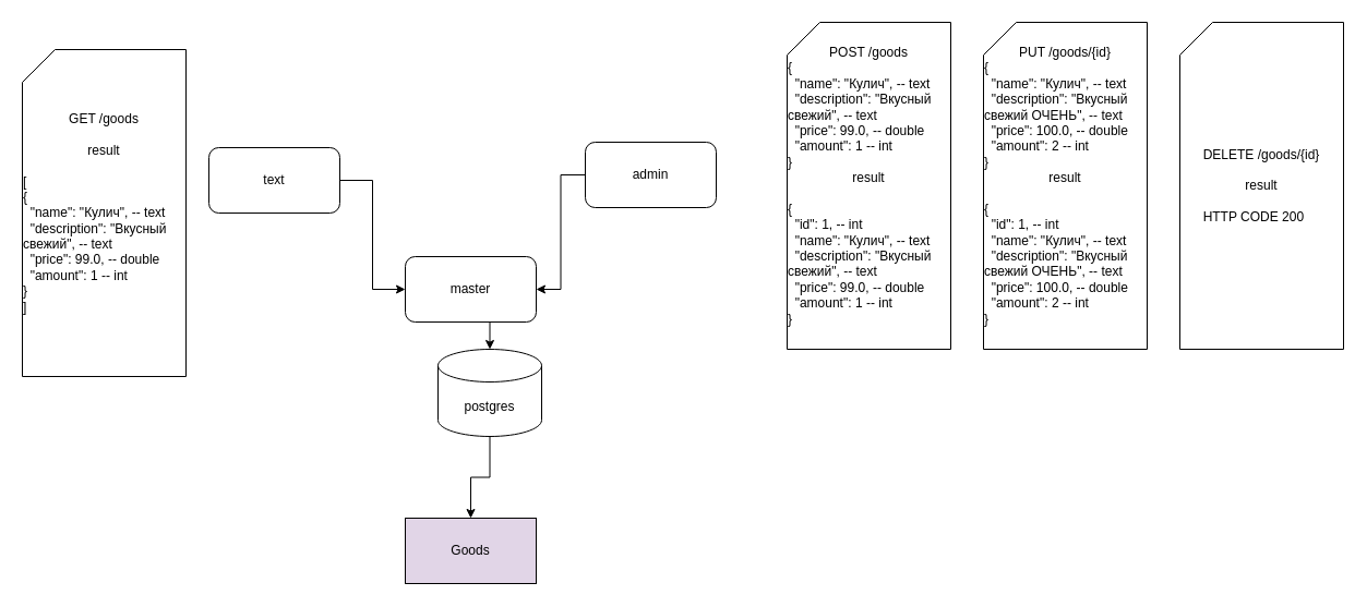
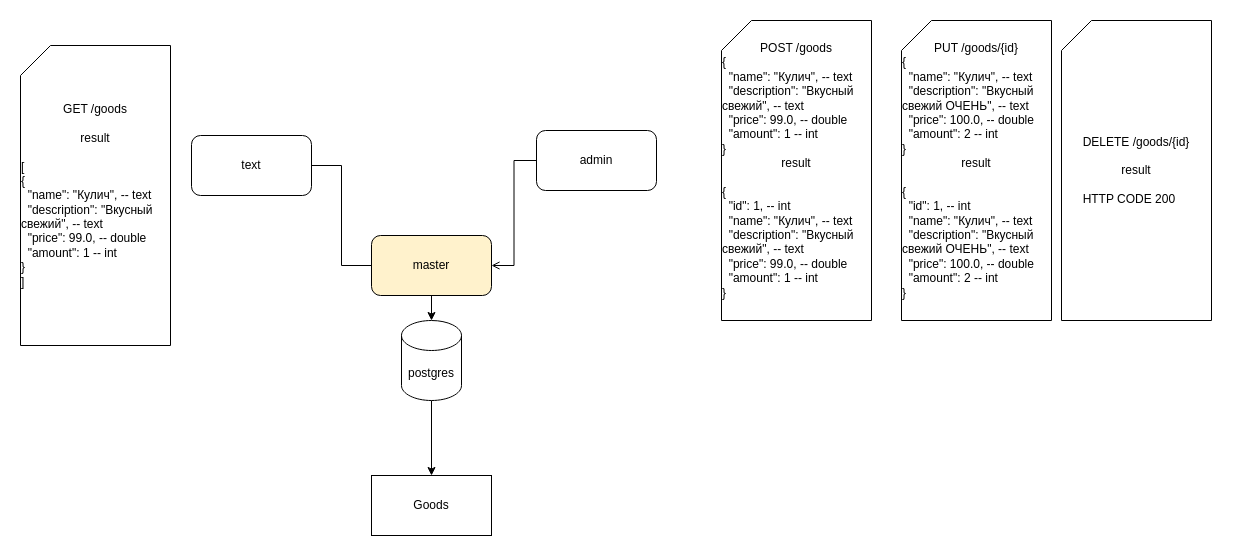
  <mxCell id="0" />
  <mxCell id="1" parent="0" />
  <mxCell id="2" style="edgeStyle=orthogonalEdgeStyle;rounded=0;orthogonalLoop=1;jettySize=auto;html=1;exitX=0.5;exitY=1;exitDx=0;exitDy=0;exitPerimeter=0;entryX=0.5;entryY=0;entryDx=0;entryDy=0;" edge="1" parent="1" source="3" target="4"><mxGeometry relative="1" as="geometry" /></mxCell>
- <mxCell id="3" value="postgres" style="shape=cylinder3;whiteSpace=wrap;html=1;boundedLbl=1;backgroundOutline=1;size=15;" vertex="1" parent="1"><mxGeometry x="401" y="320" width="95" height="80" as="geometry" /></mxCell>
- <mxCell id="4" value="Goods" style="rounded=0;whiteSpace=wrap;html=1;fillColor=#e1d5e7;" vertex="1" parent="1"><mxGeometry x="371" y="475" width="120" height="60" as="geometry" /></mxCell>
- <mxCell id="5" style="edgeStyle=orthogonalEdgeStyle;rounded=0;orthogonalLoop=1;jettySize=auto;html=1;entryX=0;entryY=0.5;entryDx=0;entryDy=0;" edge="1" parent="1" source="6" target="10"><mxGeometry relative="1" as="geometry" /></mxCell>
+ <mxCell id="3" value="postgres" style="shape=cylinder3;whiteSpace=wrap;html=1;boundedLbl=1;backgroundOutline=1;size=15;" vertex="1" parent="1"><mxGeometry x="401" y="320" width="60" height="80" as="geometry" /></mxCell>
+ <mxCell id="4" value="Goods" style="rounded=0;whiteSpace=wrap;html=1;" vertex="1" parent="1"><mxGeometry x="371" y="475" width="120" height="60" as="geometry" /></mxCell>
+ <mxCell id="5" style="edgeStyle=orthogonalEdgeStyle;rounded=0;orthogonalLoop=1;jettySize=auto;html=1;entryX=0;entryY=0.5;entryDx=0;entryDy=0;endArrow=none;" edge="1" parent="1" source="6" target="10"><mxGeometry relative="1" as="geometry" /></mxCell>
  <mxCell id="6" value="text" style="rounded=1;whiteSpace=wrap;html=1;" vertex="1" parent="1"><mxGeometry x="191" y="135" width="120" height="60" as="geometry" /></mxCell>
- <mxCell id="7" style="edgeStyle=orthogonalEdgeStyle;rounded=0;orthogonalLoop=1;jettySize=auto;html=1;entryX=1;entryY=0.5;entryDx=0;entryDy=0;" edge="1" parent="1" source="8" target="10"><mxGeometry relative="1" as="geometry" /></mxCell>
+ <mxCell id="7" style="edgeStyle=orthogonalEdgeStyle;rounded=0;orthogonalLoop=1;jettySize=auto;html=1;entryX=1;entryY=0.5;entryDx=0;entryDy=0;endArrow=open;" edge="1" parent="1" source="8" target="10"><mxGeometry relative="1" as="geometry" /></mxCell>
  <mxCell id="8" value="admin" style="rounded=1;whiteSpace=wrap;html=1;" vertex="1" parent="1"><mxGeometry x="536" y="130" width="120" height="60" as="geometry" /></mxCell>
  <mxCell id="9" style="edgeStyle=orthogonalEdgeStyle;rounded=0;orthogonalLoop=1;jettySize=auto;html=1;exitX=0.5;exitY=1;exitDx=0;exitDy=0;entryX=0.5;entryY=0;entryDx=0;entryDy=0;entryPerimeter=0;" edge="1" parent="1" source="10" target="3"><mxGeometry relative="1" as="geometry" /></mxCell>
- <mxCell id="10" value="master" style="rounded=1;whiteSpace=wrap;html=1;" vertex="1" parent="1"><mxGeometry x="371" y="235" width="120" height="60" as="geometry" /></mxCell>
+ <mxCell id="10" value="master" style="rounded=1;whiteSpace=wrap;html=1;fillColor=#fff2cc;" vertex="1" parent="1"><mxGeometry x="371" y="235" width="120" height="60" as="geometry" /></mxCell>
  <mxCell id="11" value="POST /goods&lt;br style=&quot;border-color: var(--border-color); text-align: left;&quot;&gt;&lt;div style=&quot;border-color: var(--border-color); text-align: left;&quot;&gt;{&lt;/div&gt;&lt;div style=&quot;border-color: var(--border-color); text-align: left;&quot;&gt;&amp;nbsp; &quot;name&quot;: &quot;Кулич&quot;, -- text&lt;/div&gt;&lt;div style=&quot;border-color: var(--border-color); text-align: left;&quot;&gt;&amp;nbsp; &quot;description&quot;: &quot;Вкусный свежий&quot;, -- text&lt;/div&gt;&lt;div style=&quot;border-color: var(--border-color); text-align: left;&quot;&gt;&amp;nbsp; &quot;price&quot;: 99.0, -- double&amp;nbsp;&lt;/div&gt;&lt;div style=&quot;border-color: var(--border-color); text-align: left;&quot;&gt;&amp;nbsp; &quot;amount&quot;: 1 -- int&lt;/div&gt;&lt;div style=&quot;border-color: var(--border-color); text-align: left;&quot;&gt;}&lt;/div&gt;result&lt;br&gt;&lt;br&gt;&lt;div style=&quot;border-color: var(--border-color); text-align: left;&quot;&gt;{&lt;/div&gt;&lt;div style=&quot;border-color: var(--border-color); text-align: left;&quot;&gt;&amp;nbsp; &quot;id&quot;: 1, -- int&lt;/div&gt;&lt;div style=&quot;border-color: var(--border-color); text-align: left;&quot;&gt;&amp;nbsp; &quot;name&quot;: &quot;Кулич&quot;, -- text&lt;/div&gt;&lt;div style=&quot;border-color: var(--border-color); text-align: left;&quot;&gt;&amp;nbsp; &quot;description&quot;: &quot;Вкусный свежий&quot;, -- text&lt;/div&gt;&lt;div style=&quot;border-color: var(--border-color); text-align: left;&quot;&gt;&amp;nbsp; &quot;price&quot;: 99.0, -- double&amp;nbsp;&lt;/div&gt;&lt;div style=&quot;border-color: var(--border-color); text-align: left;&quot;&gt;&amp;nbsp; &quot;amount&quot;: 1 -- int&lt;/div&gt;&lt;div style=&quot;border-color: var(--border-color); text-align: left;&quot;&gt;}&lt;/div&gt;" style="shape=card;whiteSpace=wrap;html=1;perimeterSpacing=3;" vertex="1" parent="1"><mxGeometry x="721" y="20" width="150" height="300" as="geometry" /></mxCell>
  <mxCell id="12" value="GET /goods&lt;br style=&quot;border-color: var(--border-color); text-align: left;&quot;&gt;&lt;div style=&quot;border-color: var(--border-color); text-align: left;&quot;&gt;&lt;br&gt;&lt;/div&gt;result&lt;br&gt;&lt;br&gt;&lt;div style=&quot;text-align: left;&quot;&gt;[&lt;br style=&quot;border-color: var(--border-color); text-align: center;&quot;&gt;&lt;div style=&quot;border-color: var(--border-color);&quot;&gt;{&lt;/div&gt;&lt;div style=&quot;border-color: var(--border-color);&quot;&gt;&amp;nbsp; &quot;name&quot;: &quot;Кулич&quot;, -- text&lt;/div&gt;&lt;div style=&quot;border-color: var(--border-color);&quot;&gt;&amp;nbsp; &quot;description&quot;: &quot;Вкусный свежий&quot;, -- text&lt;/div&gt;&lt;div style=&quot;border-color: var(--border-color);&quot;&gt;&amp;nbsp; &quot;price&quot;: 99.0, -- double&amp;nbsp;&lt;/div&gt;&lt;div style=&quot;border-color: var(--border-color);&quot;&gt;&amp;nbsp; &quot;amount&quot;: 1 -- int&lt;/div&gt;&lt;div style=&quot;border-color: var(--border-color);&quot;&gt;}&lt;/div&gt;&lt;div style=&quot;border-color: var(--border-color);&quot;&gt;]&lt;/div&gt;&lt;/div&gt;" style="shape=card;whiteSpace=wrap;html=1;perimeterSpacing=3;" vertex="1" parent="1"><mxGeometry x="20" y="45" width="150" height="300" as="geometry" /></mxCell>
  <mxCell id="13" value="PUT /goods/{id}&lt;br style=&quot;border-color: var(--border-color); text-align: left;&quot;&gt;&lt;div style=&quot;border-color: var(--border-color); text-align: left;&quot;&gt;{&lt;/div&gt;&lt;div style=&quot;border-color: var(--border-color); text-align: left;&quot;&gt;&amp;nbsp; &quot;name&quot;: &quot;Кулич&quot;, -- text&lt;/div&gt;&lt;div style=&quot;border-color: var(--border-color); text-align: left;&quot;&gt;&amp;nbsp; &quot;description&quot;: &quot;Вкусный свежий ОЧЕНЬ&quot;, -- text&lt;/div&gt;&lt;div style=&quot;border-color: var(--border-color); text-align: left;&quot;&gt;&amp;nbsp; &quot;price&quot;: 100.0, -- double&amp;nbsp;&lt;/div&gt;&lt;div style=&quot;border-color: var(--border-color); text-align: left;&quot;&gt;&amp;nbsp; &quot;amount&quot;: 2 -- int&lt;/div&gt;&lt;div style=&quot;border-color: var(--border-color); text-align: left;&quot;&gt;}&lt;/div&gt;result&lt;br&gt;&lt;br&gt;&lt;div style=&quot;border-color: var(--border-color); text-align: left;&quot;&gt;{&lt;/div&gt;&lt;div style=&quot;border-color: var(--border-color); text-align: left;&quot;&gt;&amp;nbsp; &quot;id&quot;: 1, -- int&lt;/div&gt;&lt;div style=&quot;border-color: var(--border-color); text-align: left;&quot;&gt;&amp;nbsp; &quot;name&quot;: &quot;Кулич&quot;, -- text&lt;/div&gt;&lt;div style=&quot;border-color: var(--border-color); text-align: left;&quot;&gt;&amp;nbsp; &quot;description&quot;: &quot;Вкусный свежий ОЧЕНЬ&quot;, -- text&lt;/div&gt;&lt;div style=&quot;border-color: var(--border-color); text-align: left;&quot;&gt;&amp;nbsp; &quot;price&quot;: 100.0, -- double&amp;nbsp;&lt;/div&gt;&lt;div style=&quot;border-color: var(--border-color); text-align: left;&quot;&gt;&amp;nbsp; &quot;amount&quot;: 2 -- int&lt;/div&gt;&lt;div style=&quot;border-color: var(--border-color); text-align: left;&quot;&gt;}&lt;/div&gt;" style="shape=card;whiteSpace=wrap;html=1;perimeterSpacing=3;" vertex="1" parent="1"><mxGeometry x="901" y="20" width="150" height="300" as="geometry" /></mxCell>
- <mxCell id="14" value="DELETE /goods/{id}&lt;br&gt;&lt;br&gt;result&lt;br&gt;&lt;br&gt;&lt;div style=&quot;border-color: var(--border-color); text-align: left;&quot;&gt;HTTP CODE 200&lt;/div&gt;" style="shape=card;whiteSpace=wrap;html=1;perimeterSpacing=3;" vertex="1" parent="1"><mxGeometry x="1081" y="20" width="150" height="300" as="geometry" /></mxCell>
+ <mxCell id="14" value="DELETE /goods/{id}&lt;br&gt;&lt;br&gt;result&lt;br&gt;&lt;br&gt;&lt;div style=&quot;border-color: var(--border-color); text-align: left;&quot;&gt;HTTP CODE 200&lt;/div&gt;" style="shape=card;whiteSpace=wrap;html=1;perimeterSpacing=3;" vertex="1" parent="1"><mxGeometry x="1061" y="20" width="150" height="300" as="geometry" /></mxCell>
